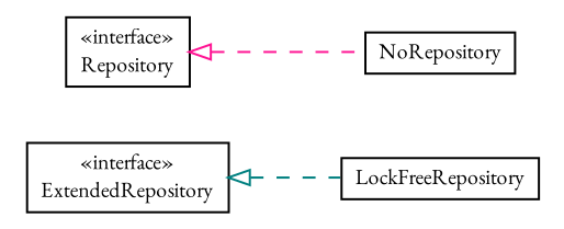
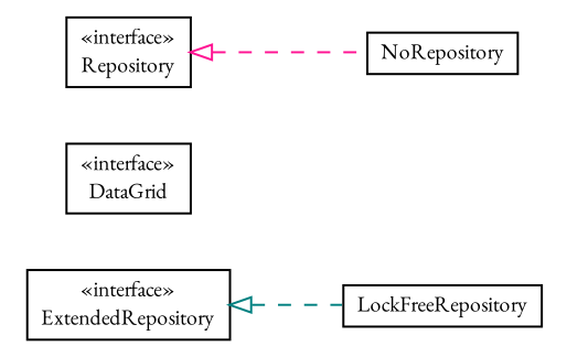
  digraph {
    fontname="EB Garamond"
    nodesep=0.25
    rankdir=LR
    ranksep=0.5
    node [fontcolor=black fontname="EB Garamond" fontsize=10.0 shape=plaintext]
    edge [arrowtail=empty dir=back fontname="EB Garamond" fontsize=10 headport=p labelfontname=Helvetica labelfontsize=10 style=dashed tailport=p]
    n1 [label=<<table title="pt.ist.fenixframework.backend.jvstm.repository.LockFreeRepository" border="0" cellborder="1" cellspacing="0" cellpadding="2" port="p" href="./LockFreeRepository.html"> 		<tr><td><table border="0" cellspacing="0" cellpadding="1"> <tr><td align="center" balign="center"> LockFreeRepository </td></tr> 		</table></td></tr> 		</table>>]
    n2 [label=<<table title="pt.ist.fenixframework.backend.jvstm.repository.ExtendedRepository" border="0" cellborder="1" cellspacing="0" cellpadding="2" port="p" href="./ExtendedRepository.html"> 		<tr><td><table border="0" cellspacing="0" cellpadding="1"> <tr><td align="center" balign="center"> &#171;interface&#187; </td></tr> <tr><td align="center" balign="center"> ExtendedRepository </td></tr> 		</table></td></tr> 		</table>>]
+   n3 [label=<<table title="pt.ist.fenixframework.backend.jvstm.repository.DataGrid" border="0" cellborder="1" cellspacing="0" cellpadding="2" port="p" href="./DataGrid.html"> 		<tr><td><table border="0" cellspacing="0" cellpadding="1"> <tr><td align="center" balign="center"> &#171;interface&#187; </td></tr> <tr><td align="center" balign="center"> DataGrid </td></tr> 		</table></td></tr> 		</table>>]
    n4 [label=<<table title="pt.ist.fenixframework.backend.jvstm.repository.Repository" border="0" cellborder="1" cellspacing="0" cellpadding="2" port="p" href="./Repository.html"> 		<tr><td><table border="0" cellspacing="0" cellpadding="1"> <tr><td align="center" balign="center"> &#171;interface&#187; </td></tr> <tr><td align="center" balign="center"> Repository </td></tr> 		</table></td></tr> 		</table>>]
    n5 [label=<<table title="pt.ist.fenixframework.backend.jvstm.repository.NoRepository" border="0" cellborder="1" cellspacing="0" cellpadding="2" port="p" href="./NoRepository.html"> 		<tr><td><table border="0" cellspacing="0" cellpadding="1"> <tr><td align="center" balign="center"> NoRepository </td></tr> 		</table></td></tr> 		</table>>]
    n2 -> n1 [color=teal]
    n4 -> n5 [color=deeppink]
  }
